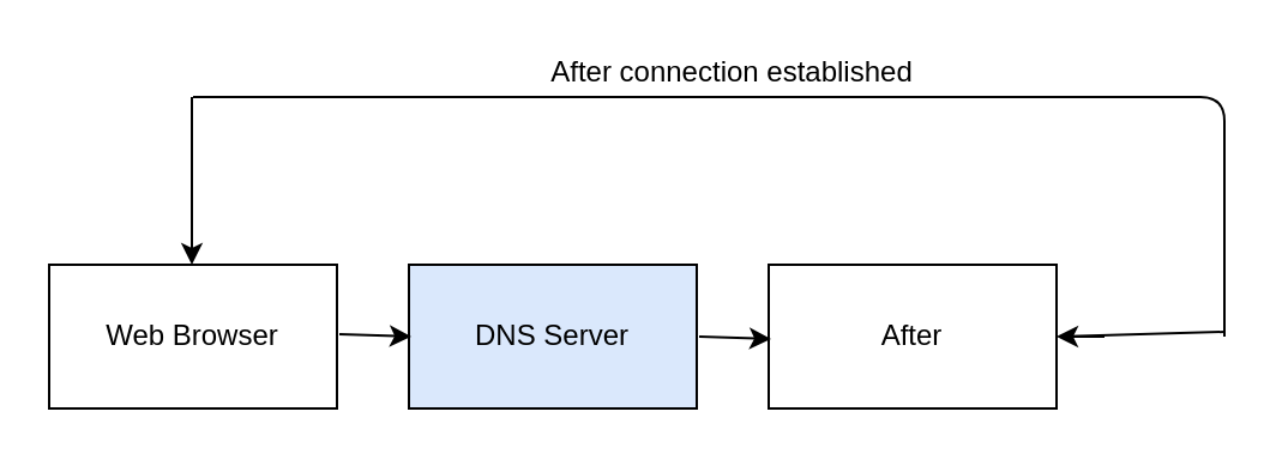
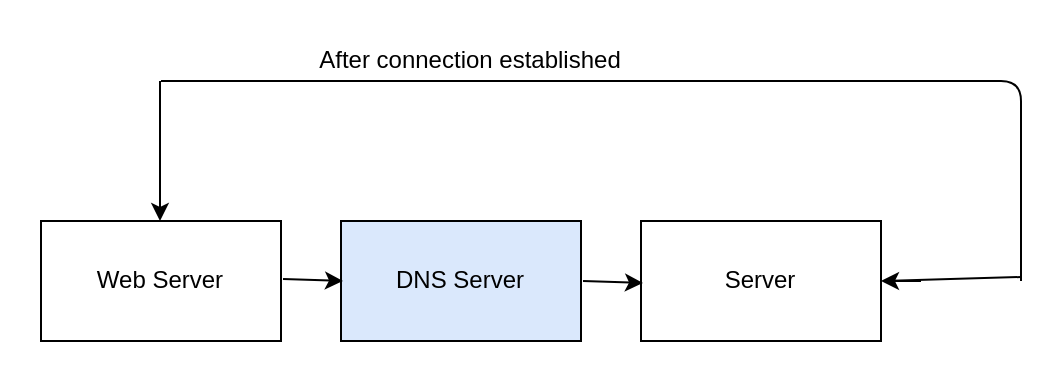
  <mxCell id="0" />
  <mxCell id="1" parent="0" />
- <mxCell id="2" value="Web Browser" style="rounded=0;whiteSpace=wrap;html=1;" vertex="1" parent="1"><mxGeometry x="20" y="110" width="120" height="60" as="geometry" /></mxCell>
+ <mxCell id="2" value="Web Server" style="rounded=0;whiteSpace=wrap;html=1;" vertex="1" parent="1"><mxGeometry x="20" y="110" width="120" height="60" as="geometry" /></mxCell>
  <mxCell id="3" value="DNS Server" style="rounded=0;whiteSpace=wrap;html=1;fillColor=#dae8fc;" vertex="1" parent="1"><mxGeometry x="170" y="110" width="120" height="60" as="geometry" /></mxCell>
- <mxCell id="4" value="After" style="rounded=0;whiteSpace=wrap;html=1;" vertex="1" parent="1"><mxGeometry x="320" y="110" width="120" height="60" as="geometry" /></mxCell>
+ <mxCell id="4" value="Server" style="rounded=0;whiteSpace=wrap;html=1;" vertex="1" parent="1"><mxGeometry x="320" y="110" width="120" height="60" as="geometry" /></mxCell>
  <mxCell id="5" value="" style="endArrow=classic;html=1;entryX=0;entryY=0.5;entryDx=0;entryDy=0;" edge="1" parent="1"><mxGeometry width="50" height="50" relative="1" as="geometry"><mxPoint x="141" y="139" as="sourcePoint" /><mxPoint x="171" y="140" as="targetPoint" /></mxGeometry></mxCell>
  <mxCell id="6" value="" style="endArrow=classic;html=1;entryX=0;entryY=0.5;entryDx=0;entryDy=0;" edge="1" parent="1"><mxGeometry width="50" height="50" relative="1" as="geometry"><mxPoint x="291" y="140" as="sourcePoint" /><mxPoint x="321" y="141" as="targetPoint" /></mxGeometry></mxCell>
  <mxCell id="7" value="" style="endArrow=none;html=1;" edge="1" parent="1"><mxGeometry width="50" height="50" relative="1" as="geometry"><mxPoint x="510" y="140" as="sourcePoint" /><mxPoint x="80" y="40" as="targetPoint" /><Array as="points"><mxPoint x="510" y="40" /></Array></mxGeometry></mxCell>
  <mxCell id="8" value="" style="endArrow=none;html=1;" edge="1" parent="1"><mxGeometry width="50" height="50" relative="1" as="geometry"><mxPoint x="441" y="140" as="sourcePoint" /><mxPoint x="510" y="138" as="targetPoint" /><Array as="points"><mxPoint x="510" y="138" /></Array></mxGeometry></mxCell>
  <mxCell id="9" value="" style="endArrow=classic;html=1;" edge="1" parent="1"><mxGeometry width="50" height="50" relative="1" as="geometry"><mxPoint x="79.5" y="40" as="sourcePoint" /><mxPoint x="79.5" y="110" as="targetPoint" /></mxGeometry></mxCell>
  <mxCell id="10" value="" style="endArrow=classic;html=1;" edge="1" parent="1"><mxGeometry width="50" height="50" relative="1" as="geometry"><mxPoint x="460" y="140" as="sourcePoint" /><mxPoint x="440" y="140" as="targetPoint" /></mxGeometry></mxCell>
- <mxCell id="11" value="After connection established" style="text;html=1;strokeColor=none;fillColor=none;align=center;verticalAlign=middle;whiteSpace=wrap;rounded=0;" vertex="1" parent="1"><mxGeometry x="210" y="20" width="190" height="20" as="geometry" /></mxCell>
+ <mxCell id="11" value="After connection established" style="text;html=1;strokeColor=none;fillColor=none;align=center;verticalAlign=middle;whiteSpace=wrap;rounded=0;" vertex="1" parent="1"><mxGeometry x="140" y="20" width="190" height="20" as="geometry" /></mxCell>
